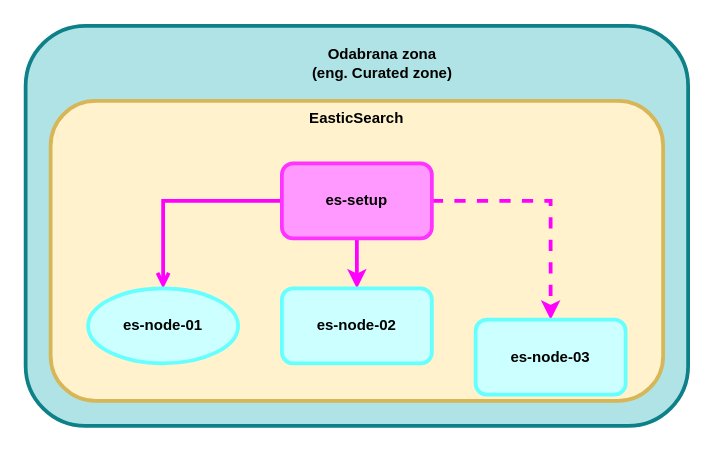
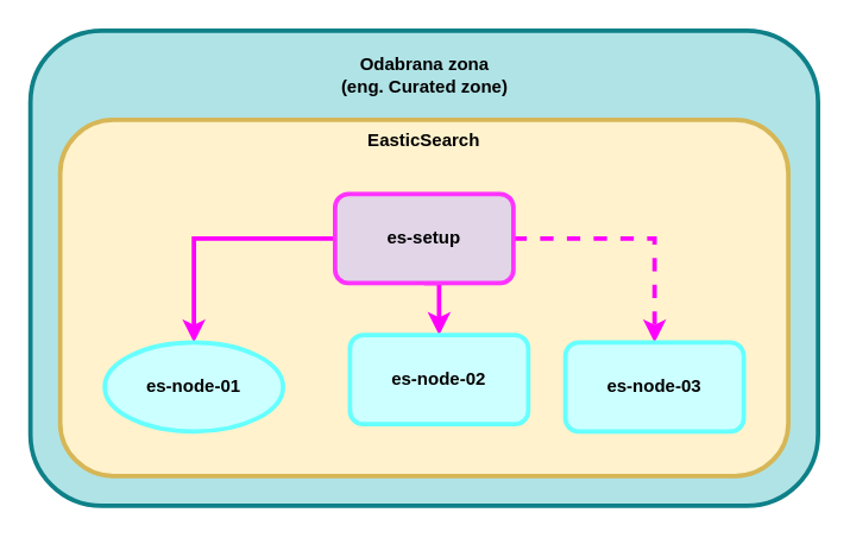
  <mxCell id="0" />
  <mxCell id="1" parent="0" />
  <mxCell id="2" value="" style="rounded=1;whiteSpace=wrap;html=1;strokeWidth=3;fillColor=#b0e3e6;strokeColor=#0e8088;" parent="1" vertex="1"><mxGeometry x="20" y="20" width="530" height="320" as="geometry" /></mxCell>
- <mxCell id="3" value="&lt;b&gt;Odabrana zona&lt;br&gt;(eng. Curated zone)&lt;/b&gt;" style="text;html=1;align=center;verticalAlign=middle;resizable=0;points=[];autosize=1;strokeColor=none;fillColor=none;" parent="1" vertex="1"><mxGeometry x="235" y="30" width="140" height="40" as="geometry" /></mxCell>
+ <mxCell id="3" value="&lt;b&gt;Odabrana zona&lt;br&gt;(eng. Curated zone)&lt;/b&gt;" style="text;html=1;align=center;verticalAlign=middle;resizable=0;points=[];autosize=1;strokeColor=none;fillColor=none;" parent="1" vertex="1"><mxGeometry x="215" y="30" width="140" height="40" as="geometry" /></mxCell>
  <mxCell id="4" value="&lt;b&gt;EasticSearch&lt;/b&gt;" style="rounded=1;whiteSpace=wrap;html=1;verticalAlign=top;strokeWidth=3;fillColor=#fff2cc;strokeColor=#d6b656;" parent="1" vertex="1"><mxGeometry x="40" y="80" width="490" height="240" as="geometry" /></mxCell>
- <mxCell id="5" style="edgeStyle=orthogonalEdgeStyle;rounded=0;orthogonalLoop=1;jettySize=auto;html=1;exitX=0;exitY=0.5;exitDx=0;exitDy=0;entryX=0.5;entryY=0;entryDx=0;entryDy=0;fillColor=#d80073;strokeColor=#FF00FF;strokeWidth=3;endArrow=open;" parent="1" source="8" target="9" edge="1"><mxGeometry relative="1" as="geometry" /></mxCell>
+ <mxCell id="5" style="edgeStyle=orthogonalEdgeStyle;rounded=0;orthogonalLoop=1;jettySize=auto;html=1;exitX=0;exitY=0.5;exitDx=0;exitDy=0;entryX=0.5;entryY=0;entryDx=0;entryDy=0;fillColor=#d80073;strokeColor=#FF00FF;strokeWidth=3;" parent="1" source="8" target="9" edge="1"><mxGeometry relative="1" as="geometry" /></mxCell>
  <mxCell id="6" style="edgeStyle=orthogonalEdgeStyle;rounded=0;orthogonalLoop=1;jettySize=auto;html=1;exitX=1;exitY=0.5;exitDx=0;exitDy=0;entryX=0.5;entryY=0;entryDx=0;entryDy=0;fillColor=#d80073;strokeColor=#FF00FF;strokeWidth=3;dashed=1;" parent="1" source="8" target="10" edge="1"><mxGeometry relative="1" as="geometry" /></mxCell>
  <mxCell id="7" style="edgeStyle=orthogonalEdgeStyle;rounded=0;orthogonalLoop=1;jettySize=auto;html=1;exitX=0.5;exitY=1;exitDx=0;exitDy=0;entryX=0.5;entryY=0;entryDx=0;entryDy=0;fillColor=#d80073;strokeColor=#FF00FF;strokeWidth=3;" parent="1" source="8" target="11" edge="1"><mxGeometry relative="1" as="geometry" /></mxCell>
- <mxCell id="8" value="es-setup" style="rounded=1;whiteSpace=wrap;html=1;fontStyle=1;strokeWidth=3;fillColor=#FF99FF;strokeColor=#FF33FF;" parent="1" vertex="1"><mxGeometry x="225" y="130" width="120" height="60" as="geometry" /></mxCell>
+ <mxCell id="8" value="es-setup" style="rounded=1;whiteSpace=wrap;html=1;fontStyle=1;strokeWidth=3;fillColor=#e1d5e7;strokeColor=#FF33FF;" parent="1" vertex="1"><mxGeometry x="225" y="130" width="120" height="60" as="geometry" /></mxCell>
  <mxCell id="9" value="es-node-01" style="ellipse;whiteSpace=wrap;html=1;fontStyle=1;strokeWidth=3;fillColor=#CCFFFF;strokeColor=#66FFFF;" parent="1" vertex="1"><mxGeometry x="70" y="230" width="120" height="60" as="geometry" /></mxCell>
- <mxCell id="10" value="es-node-03" style="rounded=1;whiteSpace=wrap;html=1;fontStyle=1;strokeWidth=3;fillColor=#CCFFFF;strokeColor=#66FFFF;" parent="1" vertex="1"><mxGeometry x="380" y="255" width="120" height="60" as="geometry" /></mxCell>
- <mxCell id="11" value="es-node-02" style="rounded=1;whiteSpace=wrap;html=1;fontStyle=1;strokeWidth=3;fillColor=#CCFFFF;strokeColor=#66FFFF;" parent="1" vertex="1"><mxGeometry x="225" y="230" width="120" height="60" as="geometry" /></mxCell>
+ <mxCell id="10" value="es-node-03" style="rounded=1;whiteSpace=wrap;html=1;fontStyle=1;strokeWidth=3;fillColor=#CCFFFF;strokeColor=#66FFFF;" parent="1" vertex="1"><mxGeometry x="380" y="230" width="120" height="60" as="geometry" /></mxCell>
+ <mxCell id="11" value="es-node-02" style="rounded=1;whiteSpace=wrap;html=1;fontStyle=1;strokeWidth=3;fillColor=#CCFFFF;strokeColor=#66FFFF;" parent="1" vertex="1"><mxGeometry x="235" y="225" width="120" height="60" as="geometry" /></mxCell>
